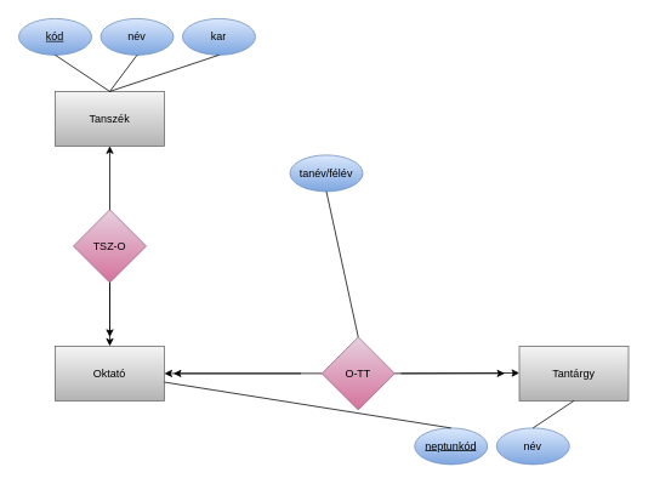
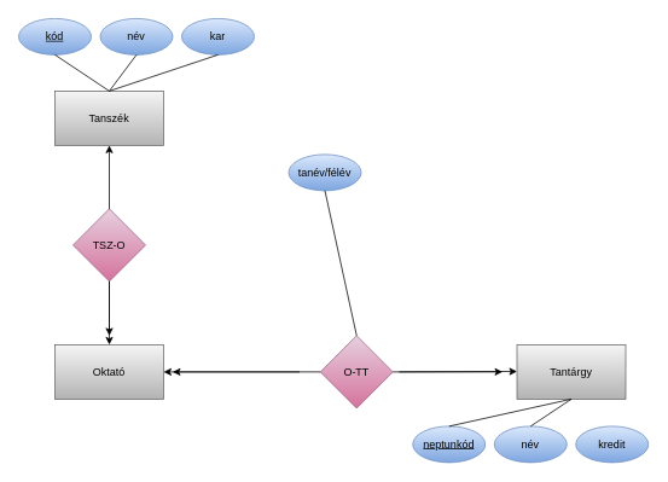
  <mxCell id="0" />
  <mxCell id="1" parent="0" />
  <mxCell id="2" value="" style="endArrow=classic;startArrow=classic;html=1;rounded=0;exitX=0.5;exitY=0;exitDx=0;exitDy=0;entryX=0.5;entryY=1;entryDx=0;entryDy=0;" edge="1" parent="1" source="4" target="3"><mxGeometry width="50" height="50" relative="1" as="geometry"><mxPoint x="150" y="150" as="sourcePoint" /><mxPoint x="200" y="100" as="targetPoint" /></mxGeometry></mxCell>
  <mxCell id="3" value="Tanszék" style="rounded=0;whiteSpace=wrap;html=1;fillColor=#f5f5f5;gradientColor=#b3b3b3;strokeColor=#666666;" vertex="1" parent="1"><mxGeometry x="60" y="100" width="120" height="60" as="geometry" /></mxCell>
  <mxCell id="4" value="Oktató" style="rounded=0;whiteSpace=wrap;html=1;fillColor=#f5f5f5;gradientColor=#b3b3b3;strokeColor=#666666;" vertex="1" parent="1"><mxGeometry x="60" y="380" width="120" height="60" as="geometry" /></mxCell>
  <mxCell id="5" value="Tantárgy" style="rounded=0;whiteSpace=wrap;html=1;fillColor=#f5f5f5;gradientColor=#b3b3b3;strokeColor=#666666;" vertex="1" parent="1"><mxGeometry x="570" y="380" width="120" height="60" as="geometry" /></mxCell>
  <mxCell id="6" value="TSZ-O" style="rhombus;whiteSpace=wrap;html=1;fillColor=#e6d0de;gradientColor=#d5739d;strokeColor=#996185;" vertex="1" parent="1"><mxGeometry x="80" y="230" width="80" height="80" as="geometry" /></mxCell>
  <mxCell id="7" value="O-TT" style="rhombus;whiteSpace=wrap;html=1;fillColor=#e6d0de;gradientColor=#d5739d;strokeColor=#996185;" vertex="1" parent="1"><mxGeometry x="353" y="370" width="80" height="80" as="geometry" /></mxCell>
  <mxCell id="8" value="" style="endArrow=classic;html=1;rounded=0;exitX=1;exitY=0.5;exitDx=0;exitDy=0;" edge="1" parent="1" source="7"><mxGeometry width="50" height="50" relative="1" as="geometry"><mxPoint x="434" y="409.93" as="sourcePoint" /><mxPoint x="554" y="409.93" as="targetPoint" /></mxGeometry></mxCell>
  <mxCell id="9" value="" style="endArrow=classic;html=1;rounded=0;" edge="1" parent="1"><mxGeometry width="50" height="50" relative="1" as="geometry"><mxPoint x="330" y="410" as="sourcePoint" /><mxPoint x="190" y="410" as="targetPoint" /></mxGeometry></mxCell>
  <mxCell id="10" value="" style="endArrow=classic;html=1;rounded=0;entryX=1;entryY=0.5;entryDx=0;entryDy=0;exitX=0;exitY=0.5;exitDx=0;exitDy=0;" edge="1" parent="1" source="7" target="4"><mxGeometry width="50" height="50" relative="1" as="geometry"><mxPoint x="200" y="280" as="sourcePoint" /><mxPoint x="250" y="230" as="targetPoint" /></mxGeometry></mxCell>
  <mxCell id="11" value="" style="endArrow=classic;html=1;rounded=0;entryX=0;entryY=0.5;entryDx=0;entryDy=0;" edge="1" parent="1"><mxGeometry width="50" height="50" relative="1" as="geometry"><mxPoint x="440" y="410" as="sourcePoint" /><mxPoint x="570" y="409.5" as="targetPoint" /></mxGeometry></mxCell>
  <mxCell id="12" value="tanév/félév" style="ellipse;whiteSpace=wrap;html=1;fillColor=#dae8fc;gradientColor=#7ea6e0;strokeColor=#6c8ebf;" vertex="1" parent="1"><mxGeometry x="318" y="170" width="80" height="40" as="geometry" /></mxCell>
  <mxCell id="13" value="" style="endArrow=none;html=1;rounded=0;exitX=0.5;exitY=0;exitDx=0;exitDy=0;entryX=0.5;entryY=1;entryDx=0;entryDy=0;" edge="1" parent="1" source="7" target="12"><mxGeometry width="50" height="50" relative="1" as="geometry"><mxPoint x="210" y="120" as="sourcePoint" /><mxPoint x="260" y="70" as="targetPoint" /></mxGeometry></mxCell>
  <mxCell id="14" value="" style="endArrow=classic;html=1;rounded=0;exitX=0.5;exitY=1;exitDx=0;exitDy=0;" edge="1" parent="1" source="6"><mxGeometry width="50" height="50" relative="1" as="geometry"><mxPoint x="150" y="150" as="sourcePoint" /><mxPoint x="120" y="370" as="targetPoint" /></mxGeometry></mxCell>
  <mxCell id="15" value="&lt;u&gt;kód&lt;/u&gt;" style="ellipse;whiteSpace=wrap;html=1;fillColor=#dae8fc;gradientColor=#7ea6e0;strokeColor=#6c8ebf;" vertex="1" parent="1"><mxGeometry y="20" width="80" height="40" as="geometry" x="20" /></mxCell>
  <mxCell id="16" value="név" style="ellipse;whiteSpace=wrap;html=1;fillColor=#dae8fc;gradientColor=#7ea6e0;strokeColor=#6c8ebf;" vertex="1" parent="1"><mxGeometry x="110" y="20" width="80" height="40" as="geometry" /></mxCell>
  <mxCell id="17" value="kar" style="ellipse;whiteSpace=wrap;html=1;fillColor=#dae8fc;gradientColor=#7ea6e0;strokeColor=#6c8ebf;" vertex="1" parent="1"><mxGeometry x="200" y="20" width="80" height="40" as="geometry" /></mxCell>
  <mxCell id="18" value="" style="endArrow=none;html=1;rounded=0;exitX=0.5;exitY=1;exitDx=0;exitDy=0;entryX=0.5;entryY=0;entryDx=0;entryDy=0;" edge="1" parent="1" source="15" target="3"><mxGeometry width="50" height="50" relative="1" as="geometry"><mxPoint x="110" y="70" as="sourcePoint" /><mxPoint x="160" y="20" as="targetPoint" /></mxGeometry></mxCell>
  <mxCell id="19" value="" style="endArrow=none;html=1;rounded=0;entryX=0.5;entryY=1;entryDx=0;entryDy=0;" edge="1" parent="1" target="16"><mxGeometry width="50" height="50" relative="1" as="geometry"><mxPoint x="120" y="100" as="sourcePoint" /><mxPoint x="160" y="20" as="targetPoint" /></mxGeometry></mxCell>
  <mxCell id="20" value="" style="endArrow=none;html=1;rounded=0;exitX=0.5;exitY=0;exitDx=0;exitDy=0;entryX=0.5;entryY=1;entryDx=0;entryDy=0;" edge="1" parent="1" source="3" target="17"><mxGeometry width="50" height="50" relative="1" as="geometry"><mxPoint x="110" y="70" as="sourcePoint" /><mxPoint x="160" y="20" as="targetPoint" /></mxGeometry></mxCell>
  <mxCell id="21" value="&lt;u&gt;neptunkód&lt;/u&gt;" style="ellipse;whiteSpace=wrap;html=1;fillColor=#dae8fc;gradientColor=#7ea6e0;strokeColor=#6c8ebf;" vertex="1" parent="1"><mxGeometry x="455" y="470" width="80" height="40" as="geometry" /></mxCell>
  <mxCell id="22" value="név" style="ellipse;whiteSpace=wrap;html=1;fillColor=#dae8fc;gradientColor=#7ea6e0;strokeColor=#6c8ebf;" vertex="1" parent="1"><mxGeometry x="545" y="470" width="80" height="40" as="geometry" /></mxCell>
- <mxCell id="24" value="" style="endArrow=none;html=1;rounded=0;exitX=0.5;exitY=0;exitDx=0;exitDy=0;" edge="1" parent="1" source="21" target="4"><mxGeometry width="50" height="50" relative="1" as="geometry"><mxPoint x="570" y="330" as="sourcePoint" /><mxPoint x="620" y="280" as="targetPoint" /></mxGeometry></mxCell>
+ <mxCell id="23" value="kredit" style="ellipse;whiteSpace=wrap;html=1;fillColor=#dae8fc;gradientColor=#7ea6e0;strokeColor=#6c8ebf;" vertex="1" parent="1"><mxGeometry x="635" y="470" width="80" height="40" as="geometry" /></mxCell>
+ <mxCell id="24" value="" style="endArrow=none;html=1;rounded=0;exitX=0.5;exitY=0;exitDx=0;exitDy=0;entryX=0.5;entryY=1;entryDx=0;entryDy=0;" edge="1" parent="1" source="21" target="5"><mxGeometry width="50" height="50" relative="1" as="geometry"><mxPoint x="570" y="330" as="sourcePoint" /><mxPoint x="620" y="280" as="targetPoint" /></mxGeometry></mxCell>
  <mxCell id="25" value="" style="endArrow=none;html=1;rounded=0;exitX=0.5;exitY=0;exitDx=0;exitDy=0;entryX=0.5;entryY=1;entryDx=0;entryDy=0;" edge="1" parent="1" source="22" target="5"><mxGeometry width="50" height="50" relative="1" as="geometry"><mxPoint x="570" y="330" as="sourcePoint" /><mxPoint x="620" y="280" as="targetPoint" /></mxGeometry></mxCell>
